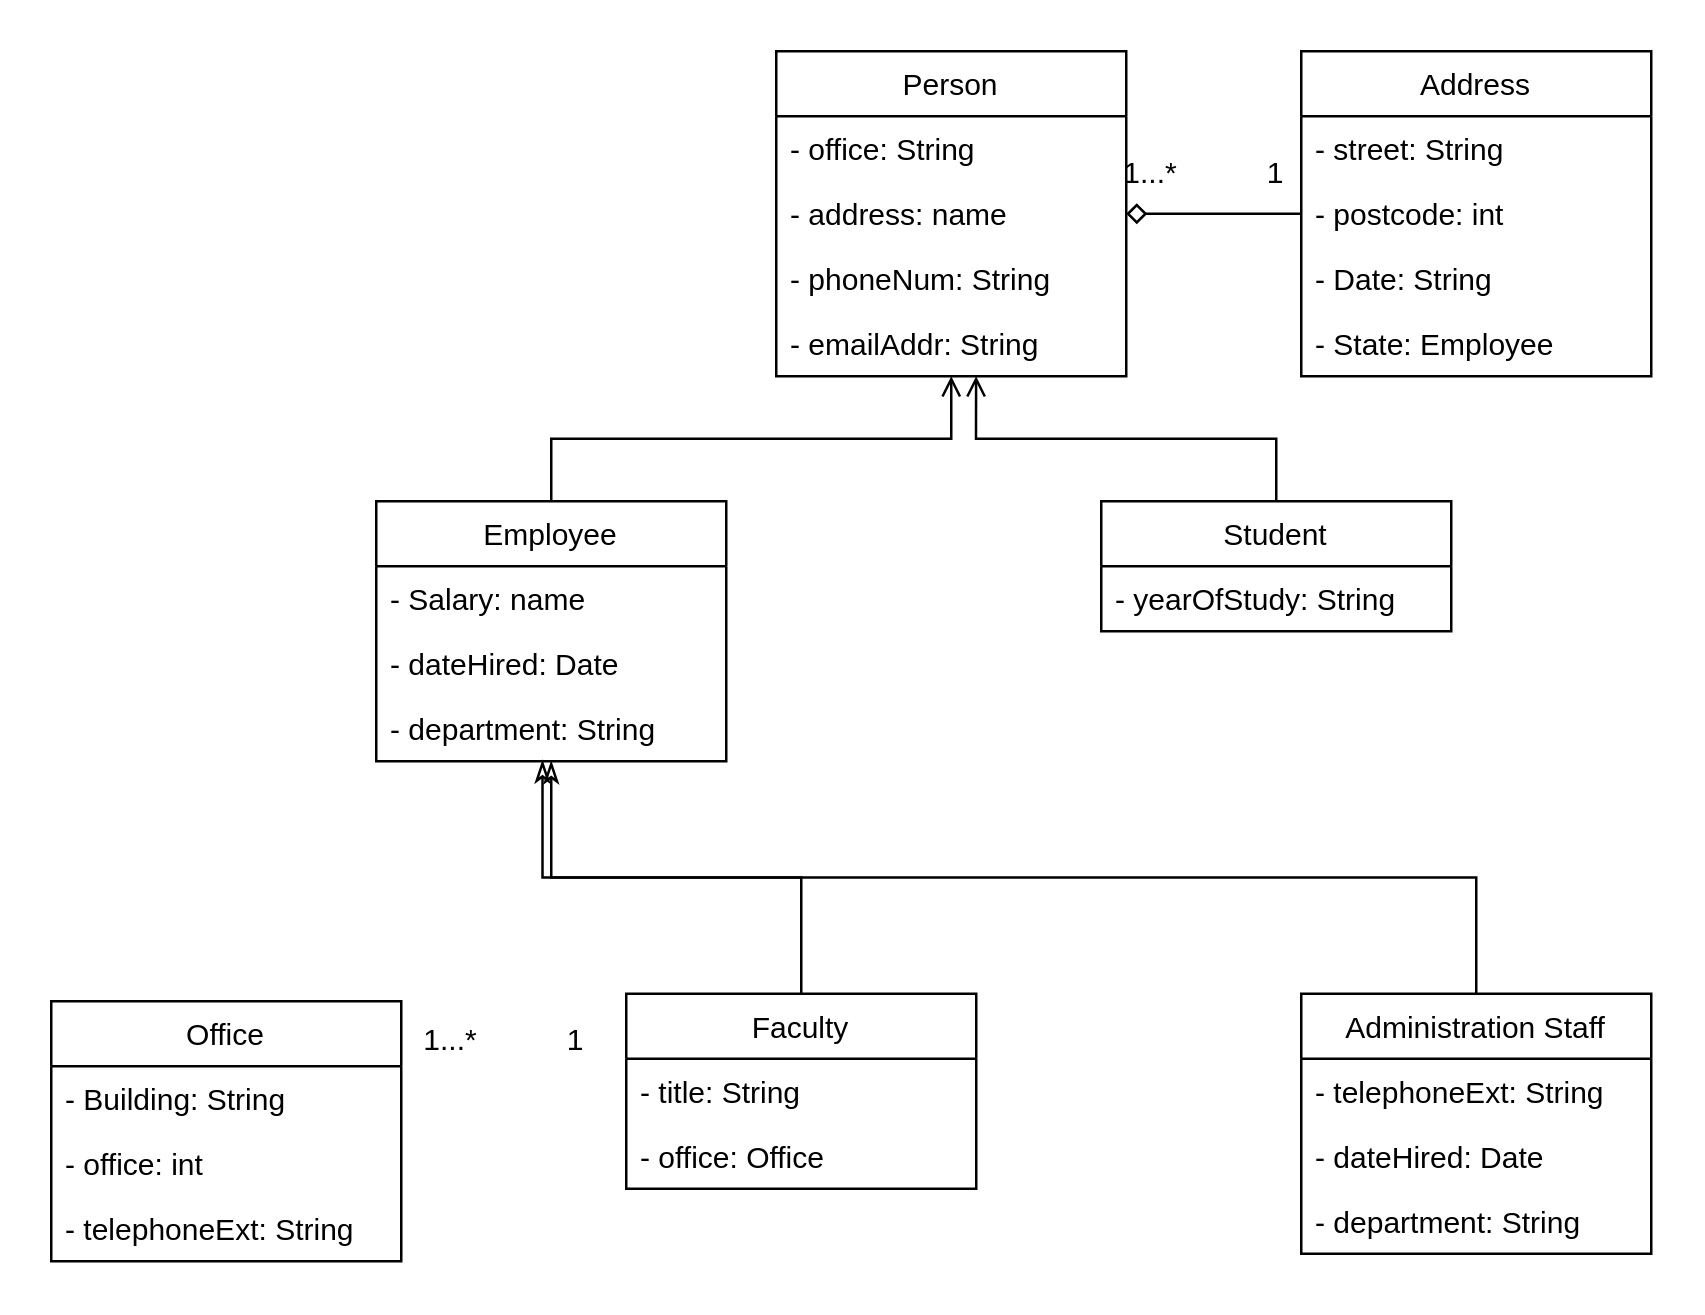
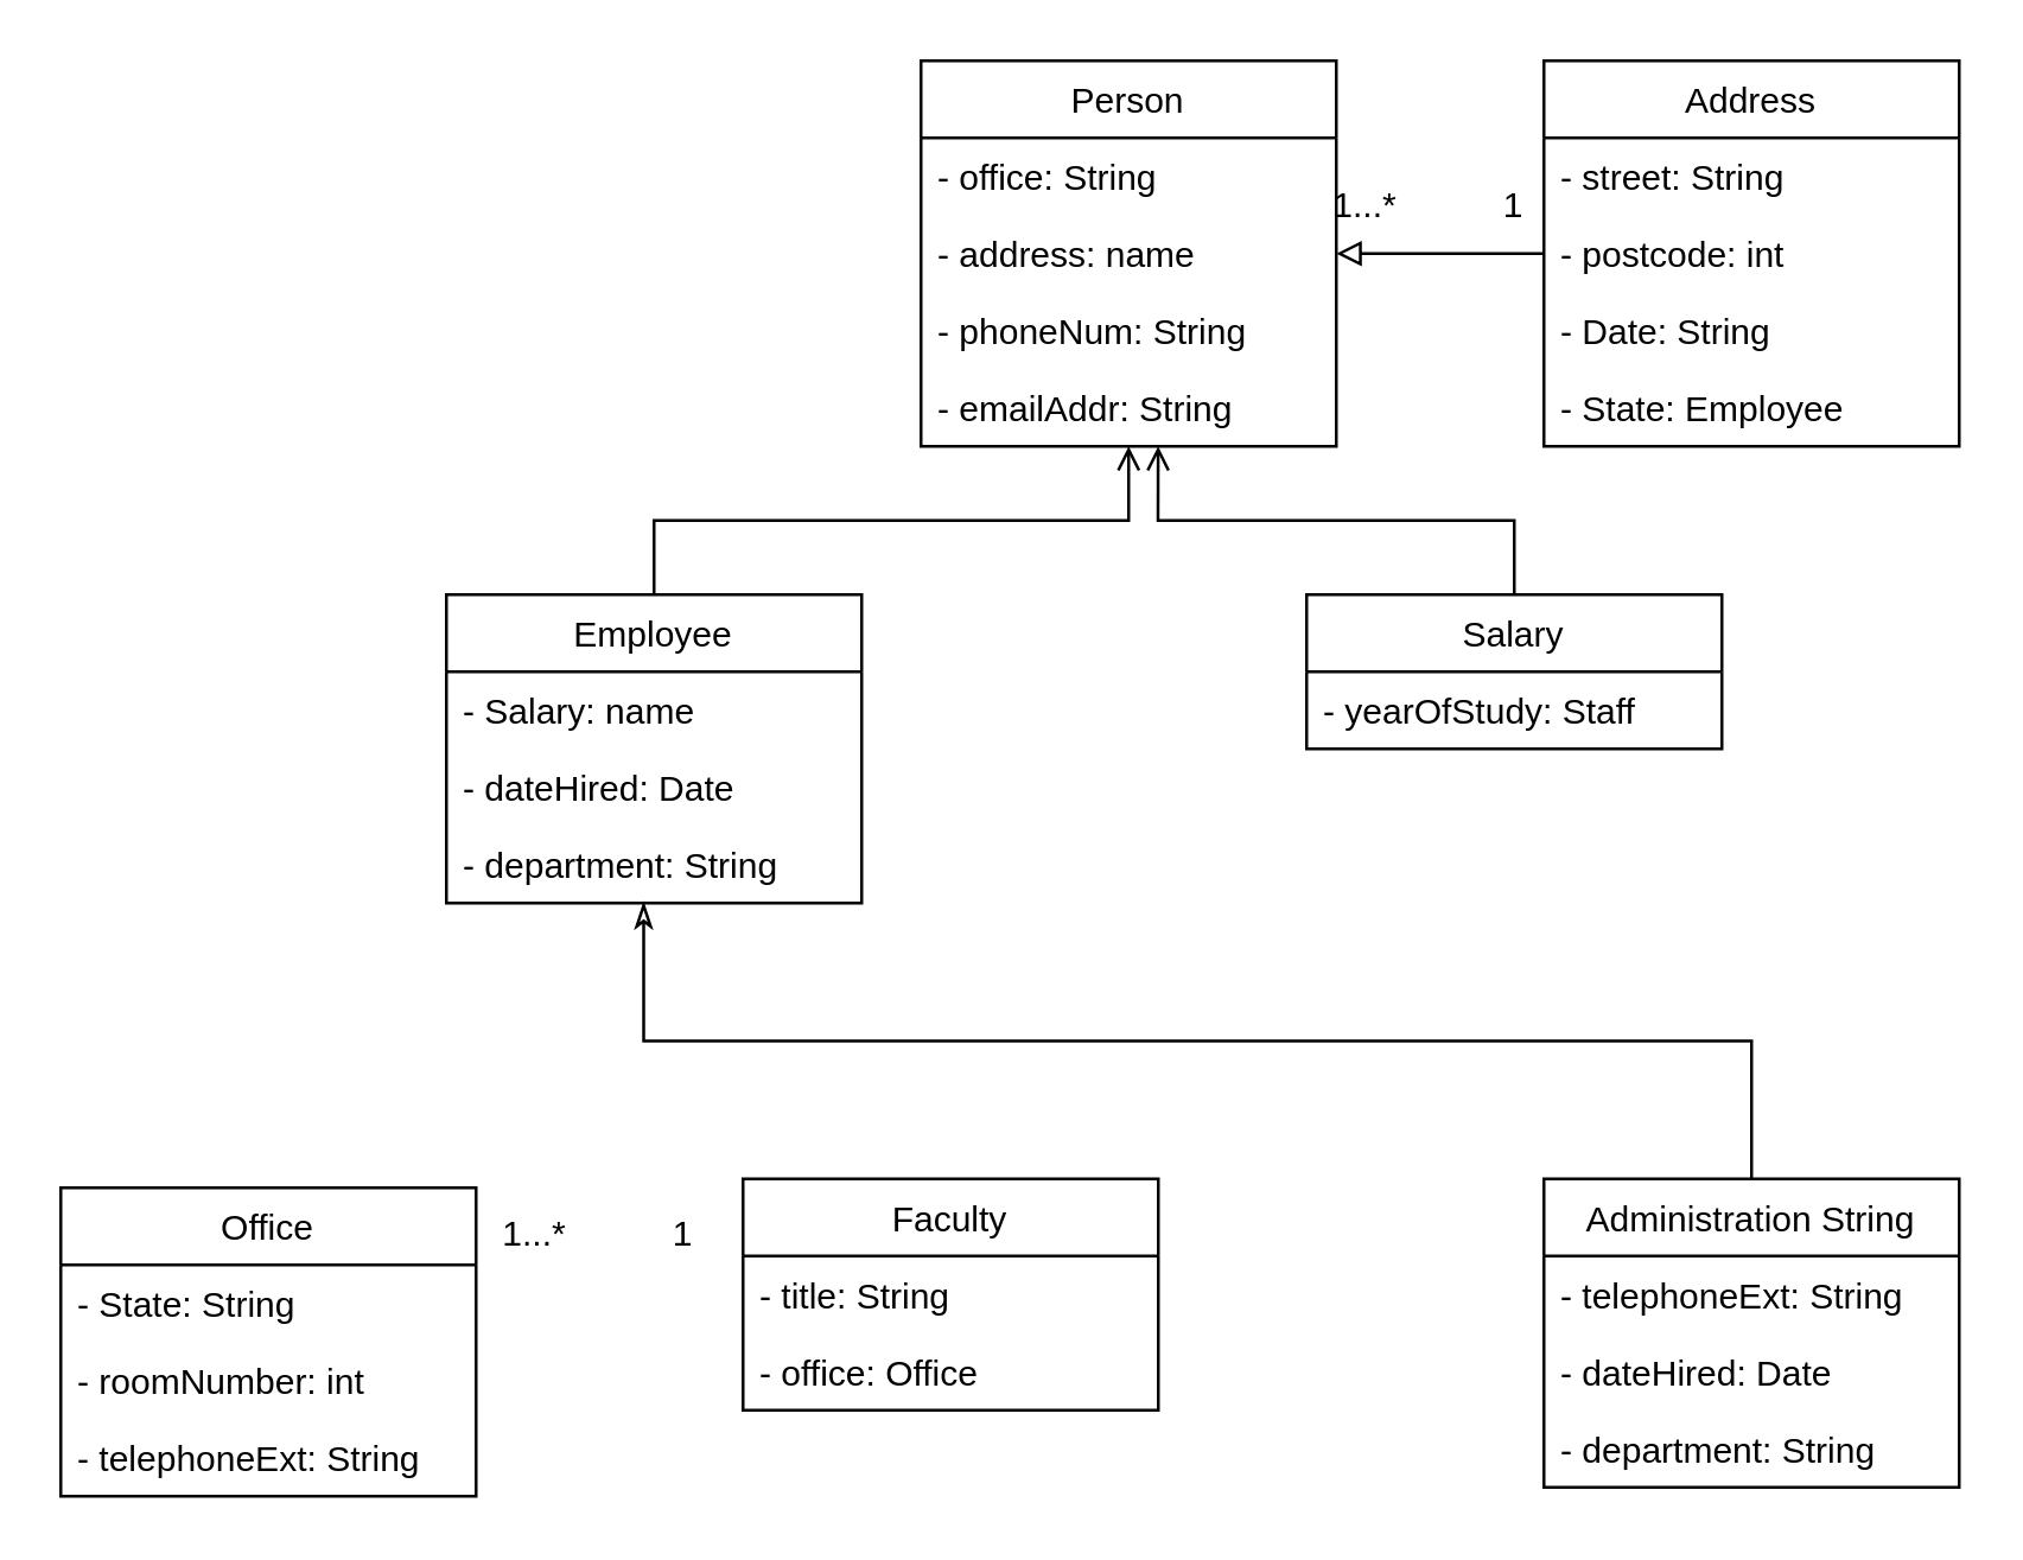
  <mxCell id="0" />
  <mxCell id="1" parent="0" />
- <mxCell id="2" style="edgeStyle=orthogonalEdgeStyle;rounded=0;orthogonalLoop=1;jettySize=auto;html=1;entryX=1;entryY=0.5;entryDx=0;entryDy=0;endArrow=diamond;endFill=0;" edge="1" parent="1" source="3" target="10"><mxGeometry relative="1" as="geometry" /></mxCell>
+ <mxCell id="2" style="edgeStyle=orthogonalEdgeStyle;rounded=0;orthogonalLoop=1;jettySize=auto;html=1;entryX=1;entryY=0.5;entryDx=0;entryDy=0;endArrow=block;endFill=0;" edge="1" parent="1" source="3" target="10"><mxGeometry relative="1" as="geometry" /></mxCell>
  <mxCell id="3" value="Address" style="swimlane;fontStyle=0;childLayout=stackLayout;horizontal=1;startSize=26;fillColor=none;horizontalStack=0;resizeParent=1;resizeParentMax=0;resizeLast=0;collapsible=1;marginBottom=0;" vertex="1" parent="1"><mxGeometry x="520" y="20" width="140" height="130" as="geometry" /></mxCell>
  <mxCell id="4" value="- street: String" style="text;strokeColor=none;fillColor=none;align=left;verticalAlign=top;spacingLeft=4;spacingRight=4;overflow=hidden;rotatable=0;points=[[0,0.5],[1,0.5]];portConstraint=eastwest;" vertex="1" parent="3"><mxGeometry y="26" width="140" height="26" as="geometry" /></mxCell>
  <mxCell id="5" value="- postcode: int" style="text;strokeColor=none;fillColor=none;align=left;verticalAlign=top;spacingLeft=4;spacingRight=4;overflow=hidden;rotatable=0;points=[[0,0.5],[1,0.5]];portConstraint=eastwest;" vertex="1" parent="3"><mxGeometry y="52" width="140" height="26" as="geometry" /></mxCell>
  <mxCell id="6" value="- Date: String" style="text;strokeColor=none;fillColor=none;align=left;verticalAlign=top;spacingLeft=4;spacingRight=4;overflow=hidden;rotatable=0;points=[[0,0.5],[1,0.5]];portConstraint=eastwest;" vertex="1" parent="3"><mxGeometry y="78" width="140" height="26" as="geometry" /></mxCell>
  <mxCell id="7" value="- State: Employee" style="text;strokeColor=none;fillColor=none;align=left;verticalAlign=top;spacingLeft=4;spacingRight=4;overflow=hidden;rotatable=0;points=[[0,0.5],[1,0.5]];portConstraint=eastwest;" vertex="1" parent="3"><mxGeometry y="104" width="140" height="26" as="geometry" /></mxCell>
  <mxCell id="8" value="Person" style="swimlane;fontStyle=0;childLayout=stackLayout;horizontal=1;startSize=26;fillColor=none;horizontalStack=0;resizeParent=1;resizeParentMax=0;resizeLast=0;collapsible=1;marginBottom=0;" vertex="1" parent="1"><mxGeometry x="310" y="20" width="140" height="130" as="geometry" /></mxCell>
  <mxCell id="9" value="- office: String" style="text;strokeColor=none;fillColor=none;align=left;verticalAlign=top;spacingLeft=4;spacingRight=4;overflow=hidden;rotatable=0;points=[[0,0.5],[1,0.5]];portConstraint=eastwest;" vertex="1" parent="8"><mxGeometry y="26" width="140" height="26" as="geometry" /></mxCell>
  <mxCell id="10" value="- address: name" style="text;strokeColor=none;fillColor=none;align=left;verticalAlign=top;spacingLeft=4;spacingRight=4;overflow=hidden;rotatable=0;points=[[0,0.5],[1,0.5]];portConstraint=eastwest;" vertex="1" parent="8"><mxGeometry y="52" width="140" height="26" as="geometry" /></mxCell>
  <mxCell id="11" value="- phoneNum: String" style="text;strokeColor=none;fillColor=none;align=left;verticalAlign=top;spacingLeft=4;spacingRight=4;overflow=hidden;rotatable=0;points=[[0,0.5],[1,0.5]];portConstraint=eastwest;" vertex="1" parent="8"><mxGeometry y="78" width="140" height="26" as="geometry" /></mxCell>
  <mxCell id="12" value="- emailAddr: String" style="text;strokeColor=none;fillColor=none;align=left;verticalAlign=top;spacingLeft=4;spacingRight=4;overflow=hidden;rotatable=0;points=[[0,0.5],[1,0.5]];portConstraint=eastwest;" vertex="1" parent="8"><mxGeometry y="104" width="140" height="26" as="geometry" /></mxCell>
  <mxCell id="13" style="edgeStyle=orthogonalEdgeStyle;rounded=0;orthogonalLoop=1;jettySize=auto;html=1;exitX=0.5;exitY=0;exitDx=0;exitDy=0;entryX=0.5;entryY=1;entryDx=0;entryDy=0;entryPerimeter=0;endArrow=open;endFill=0;" edge="1" parent="1" source="14" target="12"><mxGeometry relative="1" as="geometry" /></mxCell>
  <mxCell id="14" value="Employee" style="swimlane;fontStyle=0;childLayout=stackLayout;horizontal=1;startSize=26;fillColor=none;horizontalStack=0;resizeParent=1;resizeParentMax=0;resizeLast=0;collapsible=1;marginBottom=0;" vertex="1" parent="1"><mxGeometry x="150" y="200" width="140" height="104" as="geometry" /></mxCell>
  <mxCell id="15" value="- Salary: name" style="text;strokeColor=none;fillColor=none;align=left;verticalAlign=top;spacingLeft=4;spacingRight=4;overflow=hidden;rotatable=0;points=[[0,0.5],[1,0.5]];portConstraint=eastwest;" vertex="1" parent="14"><mxGeometry y="26" width="140" height="26" as="geometry" /></mxCell>
  <mxCell id="16" value="- dateHired: Date" style="text;strokeColor=none;fillColor=none;align=left;verticalAlign=top;spacingLeft=4;spacingRight=4;overflow=hidden;rotatable=0;points=[[0,0.5],[1,0.5]];portConstraint=eastwest;" vertex="1" parent="14"><mxGeometry y="52" width="140" height="26" as="geometry" /></mxCell>
  <mxCell id="17" value="- department: String" style="text;strokeColor=none;fillColor=none;align=left;verticalAlign=top;spacingLeft=4;spacingRight=4;overflow=hidden;rotatable=0;points=[[0,0.5],[1,0.5]];portConstraint=eastwest;" vertex="1" parent="14"><mxGeometry y="78" width="140" height="26" as="geometry" /></mxCell>
  <mxCell id="18" style="edgeStyle=orthogonalEdgeStyle;rounded=0;orthogonalLoop=1;jettySize=auto;html=1;entryX=0.571;entryY=1;entryDx=0;entryDy=0;entryPerimeter=0;endArrow=open;endFill=0;" edge="1" parent="1" source="19" target="12"><mxGeometry relative="1" as="geometry" /></mxCell>
- <mxCell id="19" value="Student" style="swimlane;fontStyle=0;childLayout=stackLayout;horizontal=1;startSize=26;fillColor=none;horizontalStack=0;resizeParent=1;resizeParentMax=0;resizeLast=0;collapsible=1;marginBottom=0;" vertex="1" parent="1"><mxGeometry x="440" y="200" width="140" height="52" as="geometry" /></mxCell>
- <mxCell id="20" value="- yearOfStudy: String" style="text;strokeColor=none;fillColor=none;align=left;verticalAlign=top;spacingLeft=4;spacingRight=4;overflow=hidden;rotatable=0;points=[[0,0.5],[1,0.5]];portConstraint=eastwest;" vertex="1" parent="19"><mxGeometry y="26" width="140" height="26" as="geometry" /></mxCell>
+ <mxCell id="19" value="Salary" style="swimlane;fontStyle=0;childLayout=stackLayout;horizontal=1;startSize=26;fillColor=none;horizontalStack=0;resizeParent=1;resizeParentMax=0;resizeLast=0;collapsible=1;marginBottom=0;" vertex="1" parent="1"><mxGeometry x="440" y="200" width="140" height="52" as="geometry" /></mxCell>
+ <mxCell id="20" value="- yearOfStudy: Staff" style="text;strokeColor=none;fillColor=none;align=left;verticalAlign=top;spacingLeft=4;spacingRight=4;overflow=hidden;rotatable=0;points=[[0,0.5],[1,0.5]];portConstraint=eastwest;" vertex="1" parent="19"><mxGeometry y="26" width="140" height="26" as="geometry" /></mxCell>
  <mxCell id="21" value="Office" style="swimlane;fontStyle=0;childLayout=stackLayout;horizontal=1;startSize=26;fillColor=none;horizontalStack=0;resizeParent=1;resizeParentMax=0;resizeLast=0;collapsible=1;marginBottom=0;" vertex="1" parent="1"><mxGeometry x="20" y="400" width="140" height="104" as="geometry" /></mxCell>
- <mxCell id="22" value="- Building: String" style="text;strokeColor=none;fillColor=none;align=left;verticalAlign=top;spacingLeft=4;spacingRight=4;overflow=hidden;rotatable=0;points=[[0,0.5],[1,0.5]];portConstraint=eastwest;" vertex="1" parent="21"><mxGeometry y="26" width="140" height="26" as="geometry" /></mxCell>
- <mxCell id="23" value="- office: int" style="text;strokeColor=none;fillColor=none;align=left;verticalAlign=top;spacingLeft=4;spacingRight=4;overflow=hidden;rotatable=0;points=[[0,0.5],[1,0.5]];portConstraint=eastwest;" vertex="1" parent="21"><mxGeometry y="52" width="140" height="26" as="geometry" /></mxCell>
+ <mxCell id="22" value="- State: String" style="text;strokeColor=none;fillColor=none;align=left;verticalAlign=top;spacingLeft=4;spacingRight=4;overflow=hidden;rotatable=0;points=[[0,0.5],[1,0.5]];portConstraint=eastwest;" vertex="1" parent="21"><mxGeometry y="26" width="140" height="26" as="geometry" /></mxCell>
+ <mxCell id="23" value="- roomNumber: int" style="text;strokeColor=none;fillColor=none;align=left;verticalAlign=top;spacingLeft=4;spacingRight=4;overflow=hidden;rotatable=0;points=[[0,0.5],[1,0.5]];portConstraint=eastwest;" vertex="1" parent="21"><mxGeometry y="52" width="140" height="26" as="geometry" /></mxCell>
  <mxCell id="24" value="- telephoneExt: String" style="text;strokeColor=none;fillColor=none;align=left;verticalAlign=top;spacingLeft=4;spacingRight=4;overflow=hidden;rotatable=0;points=[[0,0.5],[1,0.5]];portConstraint=eastwest;" vertex="1" parent="21"><mxGeometry y="78" width="140" height="26" as="geometry" /></mxCell>
- <mxCell id="25" style="edgeStyle=orthogonalEdgeStyle;rounded=0;orthogonalLoop=1;jettySize=auto;html=1;endArrow=classicThin;endFill=0;" edge="1" parent="1" source="26" target="14"><mxGeometry relative="1" as="geometry" /></mxCell>
  <mxCell id="26" value="Faculty" style="swimlane;fontStyle=0;childLayout=stackLayout;horizontal=1;startSize=26;fillColor=none;horizontalStack=0;resizeParent=1;resizeParentMax=0;resizeLast=0;collapsible=1;marginBottom=0;" vertex="1" parent="1"><mxGeometry x="250" y="397" width="140" height="78" as="geometry" /></mxCell>
  <mxCell id="27" value="- title: String" style="text;strokeColor=none;fillColor=none;align=left;verticalAlign=top;spacingLeft=4;spacingRight=4;overflow=hidden;rotatable=0;points=[[0,0.5],[1,0.5]];portConstraint=eastwest;" vertex="1" parent="26"><mxGeometry y="26" width="140" height="26" as="geometry" /></mxCell>
  <mxCell id="28" value="- office: Office" style="text;strokeColor=none;fillColor=none;align=left;verticalAlign=top;spacingLeft=4;spacingRight=4;overflow=hidden;rotatable=0;points=[[0,0.5],[1,0.5]];portConstraint=eastwest;" vertex="1" parent="26"><mxGeometry y="52" width="140" height="26" as="geometry" /></mxCell>
  <mxCell id="29" style="edgeStyle=orthogonalEdgeStyle;rounded=0;orthogonalLoop=1;jettySize=auto;html=1;entryX=0.475;entryY=0.988;entryDx=0;entryDy=0;entryPerimeter=0;endArrow=classicThin;endFill=0;" edge="1" parent="1" source="30" target="17"><mxGeometry relative="1" as="geometry" /></mxCell>
- <mxCell id="30" value="Administration Staff" style="swimlane;fontStyle=0;childLayout=stackLayout;horizontal=1;startSize=26;fillColor=none;horizontalStack=0;resizeParent=1;resizeParentMax=0;resizeLast=0;collapsible=1;marginBottom=0;" vertex="1" parent="1"><mxGeometry x="520" y="397" width="140" height="104" as="geometry" /></mxCell>
+ <mxCell id="30" value="Administration String" style="swimlane;fontStyle=0;childLayout=stackLayout;horizontal=1;startSize=26;fillColor=none;horizontalStack=0;resizeParent=1;resizeParentMax=0;resizeLast=0;collapsible=1;marginBottom=0;" vertex="1" parent="1"><mxGeometry x="520" y="397" width="140" height="104" as="geometry" /></mxCell>
  <mxCell id="31" value="- telephoneExt: String" style="text;strokeColor=none;fillColor=none;align=left;verticalAlign=top;spacingLeft=4;spacingRight=4;overflow=hidden;rotatable=0;points=[[0,0.5],[1,0.5]];portConstraint=eastwest;" vertex="1" parent="30"><mxGeometry y="26" width="140" height="26" as="geometry" /></mxCell>
  <mxCell id="32" value="- dateHired: Date" style="text;strokeColor=none;fillColor=none;align=left;verticalAlign=top;spacingLeft=4;spacingRight=4;overflow=hidden;rotatable=0;points=[[0,0.5],[1,0.5]];portConstraint=eastwest;" vertex="1" parent="30"><mxGeometry y="52" width="140" height="26" as="geometry" /></mxCell>
  <mxCell id="33" value="- department: String" style="text;strokeColor=none;fillColor=none;align=left;verticalAlign=top;spacingLeft=4;spacingRight=4;overflow=hidden;rotatable=0;points=[[0,0.5],[1,0.5]];portConstraint=eastwest;" vertex="1" parent="30"><mxGeometry y="78" width="140" height="26" as="geometry" /></mxCell>
  <mxCell id="34" value="1...*" style="text;html=1;strokeColor=none;fillColor=none;align=center;verticalAlign=middle;whiteSpace=wrap;rounded=0;" vertex="1" parent="1"><mxGeometry x="440" y="59" width="40" height="20" as="geometry" /></mxCell>
  <mxCell id="35" value="1" style="text;html=1;strokeColor=none;fillColor=none;align=center;verticalAlign=middle;whiteSpace=wrap;rounded=0;" vertex="1" parent="1"><mxGeometry x="490" y="59" width="40" height="20" as="geometry" /></mxCell>
  <mxCell id="36" value="1...*" style="text;html=1;strokeColor=none;fillColor=none;align=center;verticalAlign=middle;whiteSpace=wrap;rounded=0;" vertex="1" parent="1"><mxGeometry x="160" y="406" width="40" height="20" as="geometry" /></mxCell>
  <mxCell id="37" value="1" style="text;html=1;strokeColor=none;fillColor=none;align=center;verticalAlign=middle;whiteSpace=wrap;rounded=0;" vertex="1" parent="1"><mxGeometry x="210" y="406" width="40" height="20" as="geometry" /></mxCell>
